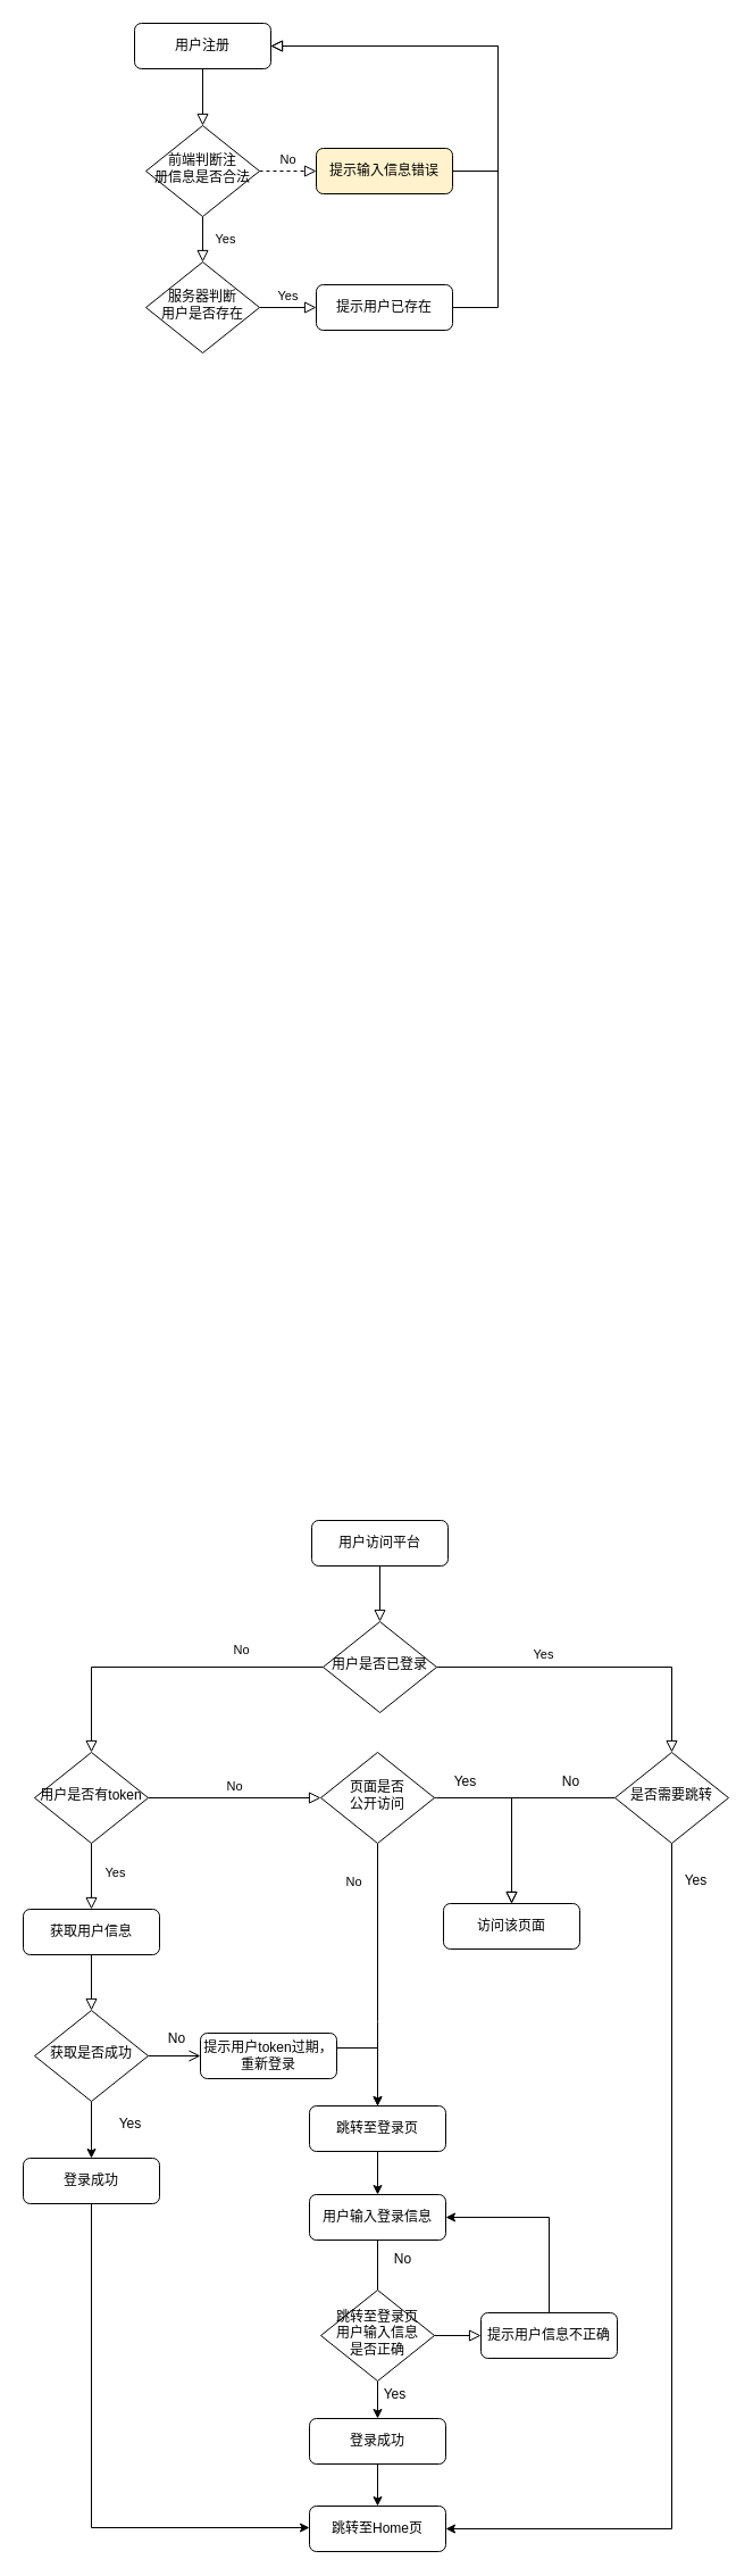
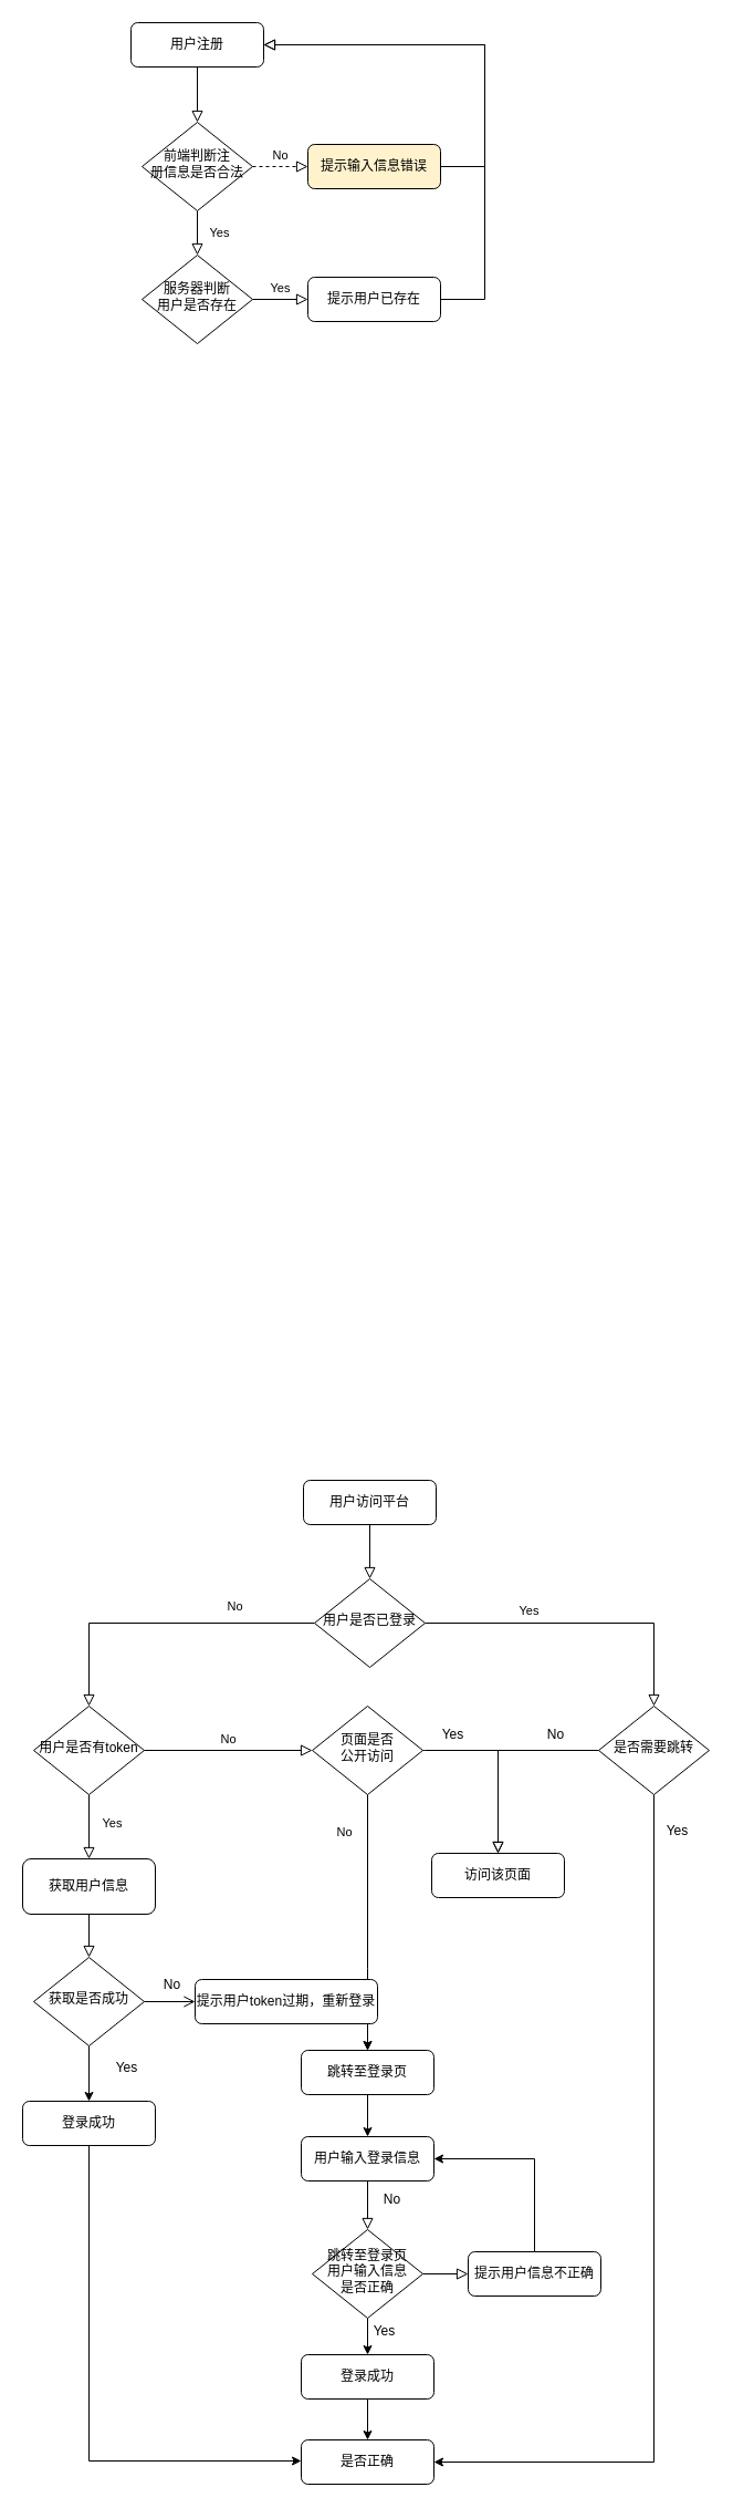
  <mxCell id="0" />
  <mxCell id="1" parent="0" />
  <mxCell id="2" value="" style="rounded=0;html=1;jettySize=auto;orthogonalLoop=1;fontSize=11;endArrow=block;endFill=0;endSize=8;strokeWidth=1;shadow=0;labelBackgroundColor=none;edgeStyle=orthogonalEdgeStyle;" parent="1" source="3" target="6" edge="1"><mxGeometry relative="1" as="geometry" /></mxCell>
  <mxCell id="3" value="用户注册" style="rounded=1;whiteSpace=wrap;html=1;fontSize=12;glass=0;strokeWidth=1;shadow=0;" parent="1" vertex="1"><mxGeometry x="118" y="20" width="120" height="40" as="geometry" /></mxCell>
  <mxCell id="4" value="Yes" style="rounded=0;html=1;jettySize=auto;orthogonalLoop=1;fontSize=11;endArrow=block;endFill=0;endSize=8;strokeWidth=1;shadow=0;labelBackgroundColor=none;edgeStyle=orthogonalEdgeStyle;" parent="1" source="6" target="10" edge="1"><mxGeometry y="20" relative="1" as="geometry"><mxPoint as="offset" /></mxGeometry></mxCell>
  <mxCell id="5" value="No" style="edgeStyle=orthogonalEdgeStyle;rounded=0;html=1;jettySize=auto;orthogonalLoop=1;fontSize=11;endArrow=block;endFill=0;endSize=8;strokeWidth=1;shadow=0;labelBackgroundColor=none;dashed=1;" parent="1" source="6" target="8" edge="1"><mxGeometry y="10" relative="1" as="geometry"><mxPoint as="offset" /></mxGeometry></mxCell>
  <mxCell id="6" value="前端判断注&lt;br&gt;册信息是否合法" style="rhombus;whiteSpace=wrap;html=1;shadow=0;fontFamily=Helvetica;fontSize=12;align=center;strokeWidth=1;spacing=6;spacingTop=-4;" parent="1" vertex="1"><mxGeometry x="128" y="110" width="100" height="80" as="geometry" /></mxCell>
  <mxCell id="7" style="edgeStyle=orthogonalEdgeStyle;rounded=0;orthogonalLoop=1;jettySize=auto;html=1;entryX=1;entryY=0.5;entryDx=0;entryDy=0;shadow=0;strokeWidth=1;labelBackgroundColor=none;endFill=0;endArrow=block;endSize=8;" parent="1" source="8" target="3" edge="1"><mxGeometry relative="1" as="geometry"><Array as="points"><mxPoint x="438" y="150" /><mxPoint x="438" y="40" /></Array></mxGeometry></mxCell>
  <mxCell id="8" value="提示输入信息错误" style="rounded=1;whiteSpace=wrap;html=1;fontSize=12;glass=0;strokeWidth=1;shadow=0;fillColor=#fff2cc;" parent="1" vertex="1"><mxGeometry x="278" y="130" width="120" height="40" as="geometry" /></mxCell>
  <mxCell id="9" value="Yes" style="edgeStyle=orthogonalEdgeStyle;rounded=0;html=1;jettySize=auto;orthogonalLoop=1;fontSize=11;endArrow=block;endFill=0;endSize=8;strokeWidth=1;shadow=0;labelBackgroundColor=none;" parent="1" source="10" target="12" edge="1"><mxGeometry y="10" relative="1" as="geometry"><mxPoint as="offset" /></mxGeometry></mxCell>
  <mxCell id="10" value="服务器判断&lt;br&gt;用户是否存在" style="rhombus;whiteSpace=wrap;html=1;shadow=0;fontFamily=Helvetica;fontSize=12;align=center;strokeWidth=1;spacing=6;spacingTop=-4;" parent="1" vertex="1"><mxGeometry x="128" y="230" width="100" height="80" as="geometry" /></mxCell>
  <mxCell id="11" style="edgeStyle=orthogonalEdgeStyle;rounded=0;orthogonalLoop=1;jettySize=auto;html=1;shadow=0;strokeWidth=1;labelBackgroundColor=none;endFill=0;endArrow=block;endSize=8;" parent="1" source="12" target="3" edge="1"><mxGeometry relative="1" as="geometry"><Array as="points"><mxPoint x="438" y="270" /><mxPoint x="438" y="40" /></Array></mxGeometry></mxCell>
  <mxCell id="12" value="提示用户已存在" style="rounded=1;whiteSpace=wrap;html=1;fontSize=12;glass=0;strokeWidth=1;shadow=0;" parent="1" vertex="1"><mxGeometry x="278" y="250" width="120" height="40" as="geometry" /></mxCell>
  <mxCell id="13" value="" style="rounded=0;html=1;jettySize=auto;orthogonalLoop=1;fontSize=11;endArrow=block;endFill=0;endSize=8;strokeWidth=1;shadow=0;labelBackgroundColor=none;edgeStyle=orthogonalEdgeStyle;" edge="1" parent="1" source="14" target="17"><mxGeometry relative="1" as="geometry" /></mxCell>
  <mxCell id="14" value="用户访问平台" style="rounded=1;whiteSpace=wrap;html=1;fontSize=12;glass=0;strokeWidth=1;shadow=0;" vertex="1" parent="1"><mxGeometry x="274" y="1337" width="120" height="40" as="geometry" /></mxCell>
  <mxCell id="15" value="No" style="rounded=0;html=1;jettySize=auto;orthogonalLoop=1;fontSize=11;endArrow=block;endFill=0;endSize=8;strokeWidth=1;shadow=0;labelBackgroundColor=none;edgeStyle=orthogonalEdgeStyle;" edge="1" parent="1" source="17" target="20"><mxGeometry x="-0.483" y="-15" relative="1" as="geometry"><mxPoint as="offset" /></mxGeometry></mxCell>
  <mxCell id="16" value="Yes" style="edgeStyle=orthogonalEdgeStyle;rounded=0;html=1;jettySize=auto;orthogonalLoop=1;fontSize=11;endArrow=block;endFill=0;endSize=8;strokeWidth=1;shadow=0;labelBackgroundColor=none;" edge="1" parent="1" source="17" target="25"><mxGeometry x="-0.333" y="11" relative="1" as="geometry"><mxPoint as="offset" /><mxPoint x="418" y="1466" as="targetPoint" /></mxGeometry></mxCell>
  <mxCell id="17" value="用户是否已登录" style="rhombus;whiteSpace=wrap;html=1;shadow=0;fontFamily=Helvetica;fontSize=12;align=center;strokeWidth=1;spacing=6;spacingTop=-4;" vertex="1" parent="1"><mxGeometry x="284" y="1426" width="100" height="80" as="geometry" /></mxCell>
  <mxCell id="18" value="Yes" style="rounded=0;html=1;jettySize=auto;orthogonalLoop=1;fontSize=11;endArrow=block;endFill=0;endSize=8;strokeWidth=1;shadow=0;labelBackgroundColor=none;edgeStyle=orthogonalEdgeStyle;" edge="1" parent="1" source="20" target="22"><mxGeometry x="-0.111" y="21" relative="1" as="geometry"><mxPoint as="offset" /></mxGeometry></mxCell>
  <mxCell id="19" value="No" style="edgeStyle=orthogonalEdgeStyle;rounded=0;html=1;jettySize=auto;orthogonalLoop=1;fontSize=11;endArrow=block;endFill=0;endSize=8;strokeWidth=1;shadow=0;labelBackgroundColor=none;" edge="1" parent="1" source="20" target="30"><mxGeometry y="10" relative="1" as="geometry"><mxPoint as="offset" /><mxPoint x="419" y="1592" as="targetPoint" /></mxGeometry></mxCell>
  <mxCell id="20" value="用户是否有token" style="rhombus;whiteSpace=wrap;html=1;shadow=0;fontFamily=Helvetica;fontSize=12;align=center;strokeWidth=1;spacing=6;spacingTop=-4;" vertex="1" parent="1"><mxGeometry x="30" y="1541" width="100" height="80" as="geometry" /></mxCell>
  <mxCell id="21" style="edgeStyle=orthogonalEdgeStyle;rounded=0;orthogonalLoop=1;jettySize=auto;html=1;shadow=0;strokeWidth=1;labelBackgroundColor=none;endFill=0;endArrow=block;endSize=8;" edge="1" parent="1" source="22" target="45"><mxGeometry relative="1" as="geometry" /></mxCell>
- <mxCell id="22" value="获取用户信息" style="rounded=1;whiteSpace=wrap;html=1;fontSize=12;glass=0;strokeWidth=1;shadow=0;" vertex="1" parent="1"><mxGeometry x="20" y="1679" width="120" height="40" as="geometry" /></mxCell>
+ <mxCell id="22" value="获取用户信息" style="rounded=1;whiteSpace=wrap;html=1;fontSize=12;glass=0;strokeWidth=1;shadow=0;" vertex="1" parent="1"><mxGeometry x="20" y="1679" width="120" height="50" as="geometry" /></mxCell>
  <mxCell id="23" style="edgeStyle=orthogonalEdgeStyle;rounded=0;orthogonalLoop=1;jettySize=auto;html=1;exitX=0;exitY=0.5;exitDx=0;exitDy=0;shadow=0;strokeWidth=1;labelBackgroundColor=none;endFill=0;endArrow=block;endSize=8;" edge="1" parent="1" source="25" target="55"><mxGeometry relative="1" as="geometry"><Array as="points"><mxPoint x="450" y="1581" /></Array></mxGeometry></mxCell>
  <mxCell id="24" style="rounded=0;orthogonalLoop=1;jettySize=auto;html=1;entryX=1;entryY=0.5;entryDx=0;entryDy=0;exitX=0.5;exitY=1;exitDx=0;exitDy=0;edgeStyle=orthogonalEdgeStyle;" edge="1" parent="1" source="25" target="54"><mxGeometry relative="1" as="geometry" /></mxCell>
  <mxCell id="25" value="是否需要跳转" style="rhombus;whiteSpace=wrap;html=1;shadow=0;fontFamily=Helvetica;fontSize=12;align=center;strokeWidth=1;spacing=6;spacingTop=-4;" vertex="1" parent="1"><mxGeometry x="541" y="1541" width="100" height="80" as="geometry" /></mxCell>
  <mxCell id="26" value="No" style="text;html=1;align=center;verticalAlign=middle;resizable=0;points=[];autosize=1;" vertex="1" parent="1"><mxGeometry x="489" y="1558" width="25" height="18" as="geometry" /></mxCell>
  <mxCell id="27" style="edgeStyle=orthogonalEdgeStyle;rounded=0;orthogonalLoop=1;jettySize=auto;html=1;shadow=0;strokeWidth=1;labelBackgroundColor=none;endFill=0;endArrow=block;endSize=8;exitX=1;exitY=0.5;exitDx=0;exitDy=0;" edge="1" parent="1" source="30" target="55"><mxGeometry relative="1" as="geometry"><Array as="points"><mxPoint x="384" y="1581" /><mxPoint x="450" y="1581" /></Array></mxGeometry></mxCell>
  <mxCell id="28" style="edgeStyle=orthogonalEdgeStyle;rounded=0;orthogonalLoop=1;jettySize=auto;html=1;" edge="1" parent="1" source="30" target="32"><mxGeometry relative="1" as="geometry"><Array as="points"><mxPoint x="332" y="1778" /><mxPoint x="332" y="1778" /></Array></mxGeometry></mxCell>
  <mxCell id="29" value="No" style="edgeLabel;html=1;align=center;verticalAlign=middle;resizable=0;points=[];" vertex="1" connectable="0" parent="28"><mxGeometry x="-0.549" y="-11" relative="1" as="geometry"><mxPoint x="-11" y="-18.67" as="offset" /></mxGeometry></mxCell>
  <mxCell id="30" value="页面是否&lt;br&gt;公开访问" style="rhombus;whiteSpace=wrap;html=1;shadow=0;fontFamily=Helvetica;fontSize=12;align=center;strokeWidth=1;spacing=6;spacingTop=-4;" vertex="1" parent="1"><mxGeometry x="282" y="1541" width="100" height="80" as="geometry" /></mxCell>
  <mxCell id="31" style="edgeStyle=orthogonalEdgeStyle;rounded=0;orthogonalLoop=1;jettySize=auto;html=1;entryX=0.5;entryY=0;entryDx=0;entryDy=0;" edge="1" parent="1" source="32" target="35"><mxGeometry relative="1" as="geometry" /></mxCell>
  <mxCell id="32" value="跳转至登录页" style="rounded=1;whiteSpace=wrap;html=1;fontSize=12;glass=0;strokeWidth=1;shadow=0;" vertex="1" parent="1"><mxGeometry x="272" y="1852" width="120" height="40" as="geometry" /></mxCell>
  <mxCell id="33" value="Yes" style="text;html=1;align=center;verticalAlign=middle;resizable=0;points=[];autosize=1;" vertex="1" parent="1"><mxGeometry x="394" y="1558" width="29" height="18" as="geometry" /></mxCell>
- <mxCell id="34" style="edgeStyle=orthogonalEdgeStyle;rounded=0;orthogonalLoop=1;jettySize=auto;html=1;shadow=0;strokeWidth=1;labelBackgroundColor=none;endFill=0;endArrow=none;endSize=8;" edge="1" parent="1" source="35" target="38"><mxGeometry relative="1" as="geometry" /></mxCell>
+ <mxCell id="34" style="edgeStyle=orthogonalEdgeStyle;rounded=0;orthogonalLoop=1;jettySize=auto;html=1;shadow=0;strokeWidth=1;labelBackgroundColor=none;endFill=0;endArrow=block;endSize=8;" edge="1" parent="1" source="35" target="38"><mxGeometry relative="1" as="geometry" /></mxCell>
  <mxCell id="35" value="用户输入登录信息" style="rounded=1;whiteSpace=wrap;html=1;fontSize=12;glass=0;strokeWidth=1;shadow=0;" vertex="1" parent="1"><mxGeometry x="272" y="1930" width="120" height="40" as="geometry" /></mxCell>
  <mxCell id="36" style="edgeStyle=orthogonalEdgeStyle;rounded=0;orthogonalLoop=1;jettySize=auto;html=1;shadow=0;strokeWidth=1;labelBackgroundColor=none;endFill=0;endArrow=block;endSize=8;" edge="1" parent="1" source="38" target="40"><mxGeometry relative="1" as="geometry" /></mxCell>
  <mxCell id="37" style="edgeStyle=orthogonalEdgeStyle;rounded=0;orthogonalLoop=1;jettySize=auto;html=1;entryX=0.5;entryY=0;entryDx=0;entryDy=0;" edge="1" parent="1" source="38" target="52"><mxGeometry relative="1" as="geometry" /></mxCell>
  <mxCell id="38" value="跳转至登录页&lt;br&gt;用户输入信息&lt;br&gt;是否正确" style="rhombus;whiteSpace=wrap;html=1;shadow=0;fontFamily=Helvetica;fontSize=12;align=center;strokeWidth=1;spacing=6;spacingTop=-4;" vertex="1" parent="1"><mxGeometry x="282" y="2014" width="100" height="80" as="geometry" /></mxCell>
  <mxCell id="39" style="edgeStyle=orthogonalEdgeStyle;rounded=0;orthogonalLoop=1;jettySize=auto;html=1;entryX=1;entryY=0.5;entryDx=0;entryDy=0;" edge="1" parent="1" source="40" target="35"><mxGeometry relative="1" as="geometry"><Array as="points"><mxPoint x="483" y="1950" /></Array></mxGeometry></mxCell>
  <mxCell id="40" value="提示用户信息不正确" style="rounded=1;whiteSpace=wrap;html=1;fontSize=12;glass=0;strokeWidth=1;shadow=0;" vertex="1" parent="1"><mxGeometry x="423" y="2034" width="120" height="40" as="geometry" /></mxCell>
  <mxCell id="41" value="No" style="text;html=1;align=center;verticalAlign=middle;resizable=0;points=[];autosize=1;" vertex="1" parent="1"><mxGeometry x="341" y="1978" width="25" height="18" as="geometry" /></mxCell>
  <mxCell id="42" value="Yes" style="text;html=1;align=center;verticalAlign=middle;resizable=0;points=[];autosize=1;" vertex="1" parent="1"><mxGeometry x="332" y="2097" width="29" height="18" as="geometry" /></mxCell>
  <mxCell id="43" style="edgeStyle=orthogonalEdgeStyle;rounded=0;orthogonalLoop=1;jettySize=auto;html=1;shadow=0;strokeWidth=1;labelBackgroundColor=none;endFill=0;endArrow=open;endSize=8;" edge="1" parent="1" source="45" target="48"><mxGeometry relative="1" as="geometry" /></mxCell>
  <mxCell id="44" style="edgeStyle=orthogonalEdgeStyle;rounded=0;orthogonalLoop=1;jettySize=auto;html=1;" edge="1" parent="1" source="45" target="50"><mxGeometry relative="1" as="geometry" /></mxCell>
  <mxCell id="45" value="获取是否成功" style="rhombus;whiteSpace=wrap;html=1;shadow=0;fontFamily=Helvetica;fontSize=12;align=center;strokeWidth=1;spacing=6;spacingTop=-4;" vertex="1" parent="1"><mxGeometry x="30" y="1768" width="100" height="80" as="geometry" /></mxCell>
  <mxCell id="46" value="No" style="text;html=1;align=center;verticalAlign=middle;resizable=0;points=[];autosize=1;" vertex="1" parent="1"><mxGeometry x="142" y="1784" width="25" height="18" as="geometry" /></mxCell>
  <mxCell id="47" style="edgeStyle=orthogonalEdgeStyle;rounded=0;orthogonalLoop=1;jettySize=auto;html=1;entryX=0.5;entryY=0;entryDx=0;entryDy=0;" edge="1" parent="1" source="48" target="32"><mxGeometry relative="1" as="geometry"><Array as="points"><mxPoint x="332" y="1801" /></Array></mxGeometry></mxCell>
- <mxCell id="48" value="提示用户token过期，重新登录" style="rounded=1;whiteSpace=wrap;html=1;fontSize=12;glass=0;strokeWidth=1;shadow=0;" vertex="1" parent="1"><mxGeometry x="176" y="1788" width="120" height="40" as="geometry" /></mxCell>
+ <mxCell id="48" value="提示用户token过期，重新登录" style="rounded=1;whiteSpace=wrap;html=1;fontSize=12;glass=0;strokeWidth=1;shadow=0;" vertex="1" parent="1"><mxGeometry x="176" y="1788" width="165" height="40" as="geometry" /></mxCell>
  <mxCell id="49" style="edgeStyle=orthogonalEdgeStyle;rounded=0;orthogonalLoop=1;jettySize=auto;html=1;" edge="1" parent="1" source="50" target="54"><mxGeometry relative="1" as="geometry"><Array as="points"><mxPoint x="80" y="2223" /></Array></mxGeometry></mxCell>
  <mxCell id="50" value="登录成功" style="rounded=1;whiteSpace=wrap;html=1;fontSize=12;glass=0;strokeWidth=1;shadow=0;" vertex="1" parent="1"><mxGeometry x="20" y="1898" width="120" height="40" as="geometry" /></mxCell>
  <mxCell id="51" style="edgeStyle=orthogonalEdgeStyle;rounded=0;orthogonalLoop=1;jettySize=auto;html=1;" edge="1" parent="1" source="52" target="54"><mxGeometry relative="1" as="geometry" /></mxCell>
  <mxCell id="52" value="登录成功" style="rounded=1;whiteSpace=wrap;html=1;fontSize=12;glass=0;strokeWidth=1;shadow=0;" vertex="1" parent="1"><mxGeometry x="272" y="2127" width="120" height="40" as="geometry" /></mxCell>
  <mxCell id="53" value="Yes" style="text;html=1;align=center;verticalAlign=middle;resizable=0;points=[];autosize=1;" vertex="1" parent="1"><mxGeometry x="99" y="1859" width="29" height="18" as="geometry" /></mxCell>
- <mxCell id="54" value="跳转至Home页" style="rounded=1;whiteSpace=wrap;html=1;fontSize=12;glass=0;strokeWidth=1;shadow=0;" vertex="1" parent="1"><mxGeometry x="272" y="2204" width="120" height="40" as="geometry" /></mxCell>
+ <mxCell id="54" value="是否正确" style="rounded=1;whiteSpace=wrap;html=1;fontSize=12;glass=0;strokeWidth=1;shadow=0;" vertex="1" parent="1"><mxGeometry x="272" y="2204" width="120" height="40" as="geometry" /></mxCell>
  <mxCell id="55" value="访问该页面" style="rounded=1;whiteSpace=wrap;html=1;fontSize=12;glass=0;strokeWidth=1;shadow=0;" vertex="1" parent="1"><mxGeometry x="390" y="1674" width="120" height="40" as="geometry" /></mxCell>
  <mxCell id="56" value="Yes" style="text;html=1;align=center;verticalAlign=middle;resizable=0;points=[];autosize=1;" vertex="1" parent="1"><mxGeometry x="597" y="1645" width="29" height="18" as="geometry" /></mxCell>
